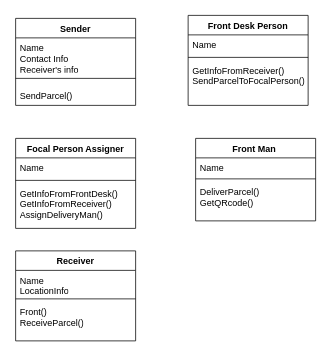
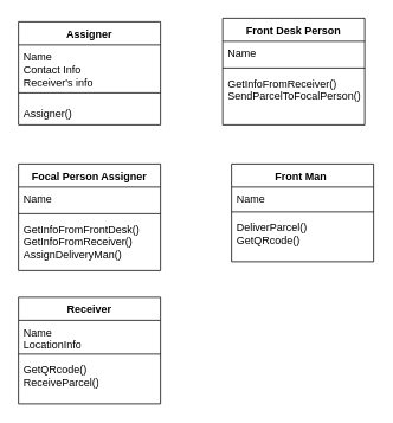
  <mxCell id="0" />
  <mxCell id="1" parent="0" />
- <mxCell id="2" value="Sender" style="swimlane;fontStyle=1;align=center;verticalAlign=top;childLayout=stackLayout;horizontal=1;startSize=26;horizontalStack=0;resizeParent=1;resizeParentMax=0;resizeLast=0;collapsible=1;marginBottom=0;whiteSpace=wrap;html=1;" vertex="1" parent="1"><mxGeometry x="20" y="24" width="160" height="116" as="geometry"><mxRectangle x="190" y="140" width="80" height="30" as="alternateBounds" /></mxGeometry></mxCell>
+ <mxCell id="2" value="Assigner" style="swimlane;fontStyle=1;align=center;verticalAlign=top;childLayout=stackLayout;horizontal=1;startSize=26;horizontalStack=0;resizeParent=1;resizeParentMax=0;resizeLast=0;collapsible=1;marginBottom=0;whiteSpace=wrap;html=1;" vertex="1" parent="1"><mxGeometry x="20" y="24" width="160" height="116" as="geometry"><mxRectangle x="190" y="140" width="80" height="30" as="alternateBounds" /></mxGeometry></mxCell>
  <mxCell id="3" value="Name&lt;div&gt;Contact Info&lt;/div&gt;&lt;div&gt;Receiver's info&lt;/div&gt;" style="text;strokeColor=none;fillColor=none;align=left;verticalAlign=top;spacingLeft=4;spacingRight=4;overflow=hidden;rotatable=0;points=[[0,0.5],[1,0.5]];portConstraint=eastwest;whiteSpace=wrap;html=1;" vertex="1" parent="2"><mxGeometry y="26" width="160" height="44" as="geometry" /></mxCell>
  <mxCell id="4" value="" style="line;strokeWidth=1;fillColor=none;align=left;verticalAlign=middle;spacingTop=-1;spacingLeft=3;spacingRight=3;rotatable=0;labelPosition=right;points=[];portConstraint=eastwest;strokeColor=inherit;" vertex="1" parent="2"><mxGeometry y="70" width="160" height="20" as="geometry" /></mxCell>
- <mxCell id="5" value="SendParcel()" style="text;strokeColor=none;fillColor=none;align=left;verticalAlign=top;spacingLeft=4;spacingRight=4;overflow=hidden;rotatable=0;points=[[0,0.5],[1,0.5]];portConstraint=eastwest;whiteSpace=wrap;html=1;" vertex="1" parent="2"><mxGeometry y="90" width="160" height="26" as="geometry" /></mxCell>
+ <mxCell id="5" value="Assigner()" style="text;strokeColor=none;fillColor=none;align=left;verticalAlign=top;spacingLeft=4;spacingRight=4;overflow=hidden;rotatable=0;points=[[0,0.5],[1,0.5]];portConstraint=eastwest;whiteSpace=wrap;html=1;" vertex="1" parent="2"><mxGeometry y="90" width="160" height="26" as="geometry" /></mxCell>
  <mxCell id="6" value="Receiver" style="swimlane;fontStyle=1;align=center;verticalAlign=top;childLayout=stackLayout;horizontal=1;startSize=26;horizontalStack=0;resizeParent=1;resizeParentMax=0;resizeLast=0;collapsible=1;marginBottom=0;whiteSpace=wrap;html=1;" vertex="1" parent="1"><mxGeometry x="20" y="334" width="160" height="120" as="geometry"><mxRectangle x="190" y="140" width="80" height="30" as="alternateBounds" /></mxGeometry></mxCell>
  <mxCell id="7" value="Name&lt;br&gt;LocationInfo" style="text;strokeColor=none;fillColor=none;align=left;verticalAlign=top;spacingLeft=4;spacingRight=4;overflow=hidden;rotatable=0;points=[[0,0.5],[1,0.5]];portConstraint=eastwest;whiteSpace=wrap;html=1;" vertex="1" parent="6"><mxGeometry y="26" width="160" height="34" as="geometry" /></mxCell>
  <mxCell id="8" value="" style="line;strokeWidth=1;fillColor=none;align=left;verticalAlign=middle;spacingTop=-1;spacingLeft=3;spacingRight=3;rotatable=0;labelPosition=right;points=[];portConstraint=eastwest;strokeColor=inherit;" vertex="1" parent="6"><mxGeometry y="60" width="160" height="8" as="geometry" /></mxCell>
- <mxCell id="9" value="Front()&lt;div&gt;ReceiveParcel()&lt;/div&gt;&lt;div&gt;&lt;br&gt;&lt;/div&gt;" style="text;strokeColor=none;fillColor=none;align=left;verticalAlign=top;spacingLeft=4;spacingRight=4;overflow=hidden;rotatable=0;points=[[0,0.5],[1,0.5]];portConstraint=eastwest;whiteSpace=wrap;html=1;" vertex="1" parent="6"><mxGeometry y="68" width="160" height="52" as="geometry" /></mxCell>
+ <mxCell id="9" value="GetQRcode()&lt;div&gt;ReceiveParcel()&lt;/div&gt;&lt;div&gt;&lt;br&gt;&lt;/div&gt;" style="text;strokeColor=none;fillColor=none;align=left;verticalAlign=top;spacingLeft=4;spacingRight=4;overflow=hidden;rotatable=0;points=[[0,0.5],[1,0.5]];portConstraint=eastwest;whiteSpace=wrap;html=1;" vertex="1" parent="6"><mxGeometry y="68" width="160" height="52" as="geometry" /></mxCell>
  <mxCell id="10" value="Front Desk Person" style="swimlane;fontStyle=1;align=center;verticalAlign=top;childLayout=stackLayout;horizontal=1;startSize=26;horizontalStack=0;resizeParent=1;resizeParentMax=0;resizeLast=0;collapsible=1;marginBottom=0;whiteSpace=wrap;html=1;" vertex="1" parent="1"><mxGeometry x="250" y="20" width="160" height="120" as="geometry"><mxRectangle x="190" y="140" width="80" height="30" as="alternateBounds" /></mxGeometry></mxCell>
  <mxCell id="11" value="Name" style="text;strokeColor=none;fillColor=none;align=left;verticalAlign=top;spacingLeft=4;spacingRight=4;overflow=hidden;rotatable=0;points=[[0,0.5],[1,0.5]];portConstraint=eastwest;whiteSpace=wrap;html=1;" vertex="1" parent="10"><mxGeometry y="26" width="160" height="26" as="geometry" /></mxCell>
  <mxCell id="12" value="" style="line;strokeWidth=1;fillColor=none;align=left;verticalAlign=middle;spacingTop=-1;spacingLeft=3;spacingRight=3;rotatable=0;labelPosition=right;points=[];portConstraint=eastwest;strokeColor=inherit;" vertex="1" parent="10"><mxGeometry y="52" width="160" height="8" as="geometry" /></mxCell>
  <mxCell id="13" value="GetInfoFromReceiver()&lt;div&gt;SendParcelToFocalPerson()&lt;/div&gt;" style="text;strokeColor=none;fillColor=none;align=left;verticalAlign=top;spacingLeft=4;spacingRight=4;overflow=hidden;rotatable=0;points=[[0,0.5],[1,0.5]];portConstraint=eastwest;whiteSpace=wrap;html=1;" vertex="1" parent="10"><mxGeometry y="60" width="160" height="60" as="geometry" /></mxCell>
  <mxCell id="14" value="Focal Person Assigner" style="swimlane;fontStyle=1;align=center;verticalAlign=top;childLayout=stackLayout;horizontal=1;startSize=26;horizontalStack=0;resizeParent=1;resizeParentMax=0;resizeLast=0;collapsible=1;marginBottom=0;whiteSpace=wrap;html=1;" vertex="1" parent="1"><mxGeometry x="20" y="184" width="160" height="120" as="geometry"><mxRectangle x="190" y="140" width="80" height="30" as="alternateBounds" /></mxGeometry></mxCell>
  <mxCell id="15" value="Name" style="text;strokeColor=none;fillColor=none;align=left;verticalAlign=top;spacingLeft=4;spacingRight=4;overflow=hidden;rotatable=0;points=[[0,0.5],[1,0.5]];portConstraint=eastwest;whiteSpace=wrap;html=1;" vertex="1" parent="14"><mxGeometry y="26" width="160" height="26" as="geometry" /></mxCell>
  <mxCell id="16" value="" style="line;strokeWidth=1;fillColor=none;align=left;verticalAlign=middle;spacingTop=-1;spacingLeft=3;spacingRight=3;rotatable=0;labelPosition=right;points=[];portConstraint=eastwest;strokeColor=inherit;" vertex="1" parent="14"><mxGeometry y="52" width="160" height="8" as="geometry" /></mxCell>
  <mxCell id="17" value="GetInfoFromFrontDesk()&lt;div&gt;GetInfoFromReceiver()&lt;/div&gt;&lt;div&gt;AssignDeliveryMan()&lt;/div&gt;" style="text;strokeColor=none;fillColor=none;align=left;verticalAlign=top;spacingLeft=4;spacingRight=4;overflow=hidden;rotatable=0;points=[[0,0.5],[1,0.5]];portConstraint=eastwest;whiteSpace=wrap;html=1;" vertex="1" parent="14"><mxGeometry y="60" width="160" height="60" as="geometry" /></mxCell>
  <mxCell id="18" value="Front Man&amp;nbsp;" style="swimlane;fontStyle=1;align=center;verticalAlign=top;childLayout=stackLayout;horizontal=1;startSize=26;horizontalStack=0;resizeParent=1;resizeParentMax=0;resizeLast=0;collapsible=1;marginBottom=0;whiteSpace=wrap;html=1;" vertex="1" parent="1"><mxGeometry x="260" y="184" width="160" height="110" as="geometry"><mxRectangle x="190" y="140" width="80" height="30" as="alternateBounds" /></mxGeometry></mxCell>
  <mxCell id="19" value="Name&lt;div&gt;&lt;br&gt;&lt;/div&gt;" style="text;strokeColor=none;fillColor=none;align=left;verticalAlign=top;spacingLeft=4;spacingRight=4;overflow=hidden;rotatable=0;points=[[0,0.5],[1,0.5]];portConstraint=eastwest;whiteSpace=wrap;html=1;" vertex="1" parent="18"><mxGeometry y="26" width="160" height="24" as="geometry" /></mxCell>
  <mxCell id="20" value="" style="line;strokeWidth=1;fillColor=none;align=left;verticalAlign=middle;spacingTop=-1;spacingLeft=3;spacingRight=3;rotatable=0;labelPosition=right;points=[];portConstraint=eastwest;strokeColor=inherit;" vertex="1" parent="18"><mxGeometry y="50" width="160" height="8" as="geometry" /></mxCell>
  <mxCell id="21" value="DeliverParcel()&lt;div&gt;GetQRcode()&lt;/div&gt;&lt;div&gt;&lt;br&gt;&lt;/div&gt;" style="text;strokeColor=none;fillColor=none;align=left;verticalAlign=top;spacingLeft=4;spacingRight=4;overflow=hidden;rotatable=0;points=[[0,0.5],[1,0.5]];portConstraint=eastwest;whiteSpace=wrap;html=1;" vertex="1" parent="18"><mxGeometry y="58" width="160" height="52" as="geometry" /></mxCell>
